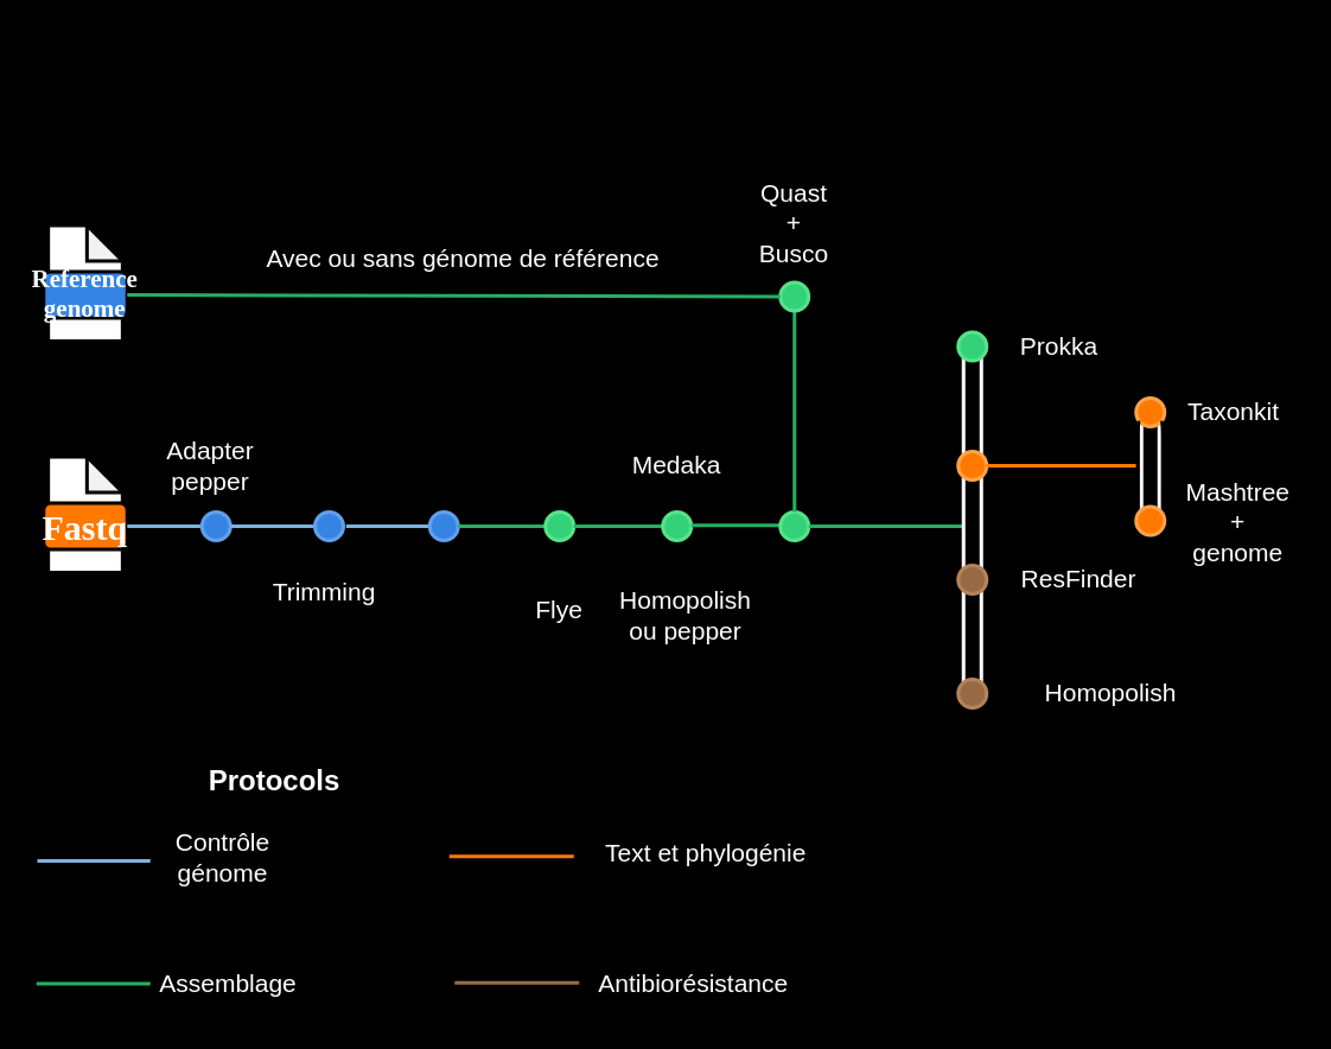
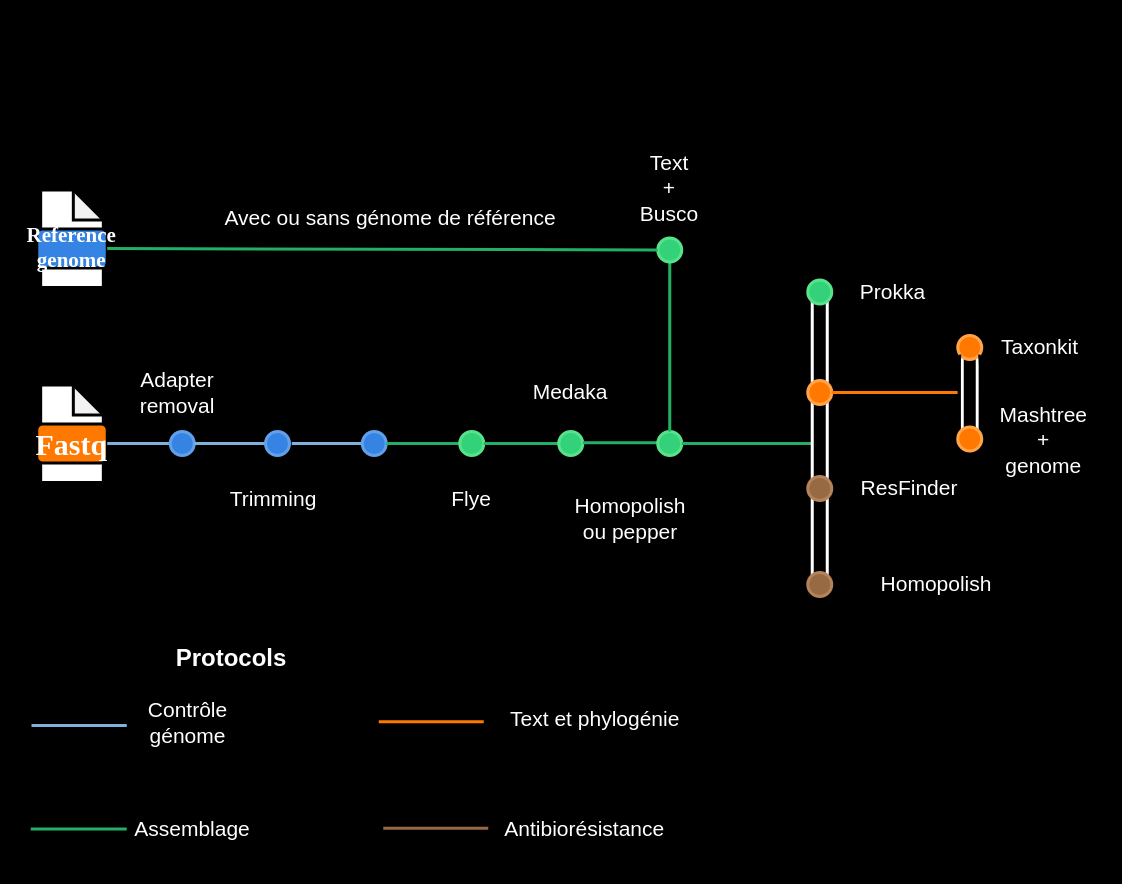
  <mxCell id="0" />
  <mxCell id="1" parent="0" />
  <mxCell id="2" value="" style="group" parent="1" vertex="1" connectable="0"><mxGeometry x="24" y="256" width="47" height="65" as="geometry" /></mxCell>
  <mxCell id="3" value="" style="shape=note;whiteSpace=wrap;html=1;backgroundOutline=1;darkOpacity=0.05;rounded=1;size=20;strokeWidth=2;" parent="2" vertex="1"><mxGeometry x="2.611" width="41.778" height="65" as="geometry" /></mxCell>
  <mxCell id="4" value="&lt;font data-font-src=&quot;https://fonts.googleapis.com/css?family=Maven+Pro&quot; face=&quot;Maven Pro&quot; color=&quot;#ffffff&quot;&gt;&lt;b&gt;&lt;font style=&quot;font-size: 20px;&quot;&gt;Fastq&lt;/font&gt;&lt;/b&gt;&lt;/font&gt;" style="rounded=1;whiteSpace=wrap;html=1;strokeWidth=2;fillColor=#ff7800;" parent="2" vertex="1"><mxGeometry y="26" width="47" height="26" as="geometry" /></mxCell>
  <mxCell id="5" value="" style="endArrow=none;html=1;rounded=1;strokeWidth=2;strokeColor=#7EB2DD;entryX=1;entryY=0.5;entryDx=0;entryDy=0;" parent="1" source="7" target="4" edge="1"><mxGeometry width="50" height="50" relative="1" as="geometry"><mxPoint x="116" y="295" as="sourcePoint" /><mxPoint x="334" y="-112" as="targetPoint" /></mxGeometry></mxCell>
  <mxCell id="6" value="" style="endArrow=none;html=1;rounded=1;strokeWidth=2;strokeColor=#7EB2DD;entryX=1;entryY=0.5;entryDx=0;entryDy=0;" parent="1" target="7" edge="1"><mxGeometry width="50" height="50" relative="1" as="geometry"><mxPoint x="116" y="295" as="sourcePoint" /><mxPoint x="71" y="295" as="targetPoint" /></mxGeometry></mxCell>
  <mxCell id="7" value="" style="ellipse;whiteSpace=wrap;html=1;aspect=fixed;rounded=1;rotation=90;strokeWidth=2;fillColor=#3584e4;strokeColor=#62A0EA;shadow=1;" parent="1" vertex="1"><mxGeometry x="113" y="287" width="16" height="16" as="geometry" /></mxCell>
- <mxCell id="8" value="&lt;font style=&quot;font-size: 14px;&quot; color=&quot;#ffffff&quot;&gt;Adapter pepper&lt;/font&gt;" style="text;strokeColor=none;align=center;fillColor=none;html=1;verticalAlign=middle;whiteSpace=wrap;rounded=0;" parent="1" vertex="1"><mxGeometry x="87.5" y="246" width="60" height="30" as="geometry" /></mxCell>
+ <mxCell id="8" value="&lt;font style=&quot;font-size: 14px;&quot; color=&quot;#ffffff&quot;&gt;Adapter removal&lt;/font&gt;" style="text;strokeColor=none;align=center;fillColor=none;html=1;verticalAlign=middle;whiteSpace=wrap;rounded=0;" parent="1" vertex="1"><mxGeometry x="87.5" y="246" width="60" height="30" as="geometry" /></mxCell>
  <mxCell id="9" value="" style="endArrow=none;html=1;rounded=1;strokeWidth=2;strokeColor=#7EB2DD;exitX=0.5;exitY=0;exitDx=0;exitDy=0;" parent="1" source="13" edge="1"><mxGeometry width="50" height="50" relative="1" as="geometry"><mxPoint x="144" y="299" as="sourcePoint" /><mxPoint x="182" y="295" as="targetPoint" /><Array as="points" /></mxGeometry></mxCell>
  <mxCell id="10" value="" style="endArrow=none;html=1;rounded=1;strokeWidth=2;strokeColor=#7EB2DD;exitX=0.5;exitY=0;exitDx=0;exitDy=0;" parent="1" source="7" target="13" edge="1"><mxGeometry width="50" height="50" relative="1" as="geometry"><mxPoint x="125" y="295" as="sourcePoint" /><mxPoint x="182" y="295" as="targetPoint" /><Array as="points" /></mxGeometry></mxCell>
  <mxCell id="11" style="edgeStyle=orthogonalEdgeStyle;rounded=0;orthogonalLoop=1;jettySize=auto;html=1;exitX=0;exitY=1;exitDx=0;exitDy=0;" parent="1" source="13" edge="1"><mxGeometry relative="1" as="geometry"><mxPoint x="240" y="305" as="targetPoint" /></mxGeometry></mxCell>
  <mxCell id="12" style="edgeStyle=orthogonalEdgeStyle;rounded=0;orthogonalLoop=1;jettySize=auto;html=1;exitX=0;exitY=1;exitDx=0;exitDy=0;" parent="1" source="13" edge="1"><mxGeometry relative="1" as="geometry"><mxPoint x="198" y="267" as="targetPoint" /></mxGeometry></mxCell>
  <mxCell id="13" value="" style="ellipse;whiteSpace=wrap;html=1;aspect=fixed;rounded=1;rotation=0;strokeWidth=2;fillColor=#3584e4;shadow=1;strokeColor=#62A0EA;gradientColor=none;gradientDirection=north;" parent="1" vertex="1"><mxGeometry x="176.5" y="287" width="16" height="16" as="geometry" /></mxCell>
  <mxCell id="14" value="&lt;font style=&quot;font-size: 14px;&quot; color=&quot;#ffffff&quot;&gt;Trimming&lt;/font&gt;" style="text;strokeColor=none;align=center;fillColor=none;html=1;verticalAlign=middle;whiteSpace=wrap;rounded=0;" parent="1" vertex="1"><mxGeometry x="152" y="317" width="60" height="30" as="geometry" /></mxCell>
  <mxCell id="15" value="" style="endArrow=none;html=1;rounded=1;strokeWidth=2;strokeColor=#7EB2DD;" parent="1" source="17" edge="1"><mxGeometry width="50" height="50" relative="1" as="geometry"><mxPoint x="194" y="295" as="sourcePoint" /><mxPoint x="253" y="295" as="targetPoint" /></mxGeometry></mxCell>
  <mxCell id="16" value="" style="endArrow=none;html=1;rounded=1;strokeWidth=2;strokeColor=#7EB2DD;" parent="1" target="17" edge="1"><mxGeometry width="50" height="50" relative="1" as="geometry"><mxPoint x="194" y="295" as="sourcePoint" /><mxPoint x="253" y="295" as="targetPoint" /></mxGeometry></mxCell>
  <mxCell id="17" value="" style="ellipse;whiteSpace=wrap;html=1;aspect=fixed;rounded=1;rotation=0;strokeWidth=2;fillColor=#3584e4;strokeColor=#62a0ea;" parent="1" vertex="1"><mxGeometry x="241" y="287" width="16" height="16" as="geometry" /></mxCell>
  <mxCell id="18" value="" style="endArrow=none;html=1;rounded=1;strokeWidth=2;strokeColor=#24B064;exitX=1;exitY=0.5;exitDx=0;exitDy=0;entryX=0;entryY=0.5;entryDx=0;entryDy=0;" parent="1" source="17" target="19" edge="1"><mxGeometry width="50" height="50" relative="1" as="geometry"><mxPoint x="376" y="112" as="sourcePoint" /><mxPoint x="303" y="295" as="targetPoint" /></mxGeometry></mxCell>
  <mxCell id="19" value="" style="ellipse;whiteSpace=wrap;html=1;aspect=fixed;rounded=1;rotation=0;strokeWidth=2;fillColor=#33d17a;strokeColor=#57e389;" parent="1" vertex="1"><mxGeometry x="306" y="287" width="16" height="16" as="geometry" /></mxCell>
- <mxCell id="20" value="&lt;font style=&quot;font-size: 14px;&quot; color=&quot;#ffffff&quot;&gt;Flye&lt;/font&gt;" style="text;strokeColor=none;align=center;fillColor=none;html=1;verticalAlign=middle;whiteSpace=wrap;rounded=0;" parent="1" vertex="1"><mxGeometry x="284" y="327" width="60" height="30" as="geometry" /></mxCell>
+ <mxCell id="20" value="&lt;font style=&quot;font-size: 14px;&quot; color=&quot;#ffffff&quot;&gt;Flye&lt;/font&gt;" style="text;strokeColor=none;align=center;fillColor=none;html=1;verticalAlign=middle;whiteSpace=wrap;rounded=0;" parent="1" vertex="1"><mxGeometry x="284" y="317" width="60" height="30" as="geometry" /></mxCell>
  <mxCell id="21" value="" style="endArrow=none;html=1;rounded=1;strokeWidth=2;strokeColor=#24B064;exitX=1;exitY=0.5;exitDx=0;exitDy=0;entryX=0;entryY=0.5;entryDx=0;entryDy=0;" parent="1" source="19" target="22" edge="1"><mxGeometry width="50" height="50" relative="1" as="geometry"><mxPoint x="376" y="232" as="sourcePoint" /><mxPoint x="360" y="295" as="targetPoint" /></mxGeometry></mxCell>
  <mxCell id="22" value="" style="ellipse;whiteSpace=wrap;html=1;aspect=fixed;rounded=1;rotation=0;strokeWidth=2;fillColor=#33d17a;strokeColor=#57e389;" parent="1" vertex="1"><mxGeometry x="372" y="287" width="16" height="16" as="geometry" /></mxCell>
  <mxCell id="23" value="&lt;font style=&quot;font-size: 14px;&quot; color=&quot;#ffffff&quot;&gt;Medaka&lt;/font&gt;" style="text;strokeColor=none;align=center;fillColor=none;html=1;verticalAlign=middle;whiteSpace=wrap;rounded=0;" parent="1" vertex="1"><mxGeometry x="350" y="246" width="60" height="30" as="geometry" /></mxCell>
  <mxCell id="24" value="" style="endArrow=none;html=1;rounded=1;strokeWidth=2;strokeColor=#24B064;exitX=1;exitY=0.5;exitDx=0;exitDy=0;entryX=0;entryY=0.5;entryDx=0;entryDy=0;" edge="1" parent="1"><mxGeometry width="50" height="50" relative="1" as="geometry"><mxPoint x="388" y="294.5" as="sourcePoint" /><mxPoint x="438" y="294.5" as="targetPoint" /></mxGeometry></mxCell>
  <mxCell id="25" value="Text" style="text;html=1;align=center;verticalAlign=middle;resizable=0;points=[];autosize=1;strokeColor=none;fillColor=none;" vertex="1" parent="1"><mxGeometry x="195" y="20" width="40" height="26" as="geometry" /></mxCell>
  <mxCell id="26" value="" style="ellipse;whiteSpace=wrap;html=1;aspect=fixed;rounded=1;rotation=0;strokeWidth=2;fillColor=#33d17a;strokeColor=#57E389;" vertex="1" parent="1"><mxGeometry x="438" y="287" width="16" height="16" as="geometry" /></mxCell>
- <mxCell id="27" value="&lt;div&gt;&lt;font style=&quot;font-size: 14px;&quot; color=&quot;#ffffff&quot;&gt;Homopolish ou pepper&lt;/font&gt;&lt;/div&gt;" style="text;strokeColor=none;align=center;fillColor=none;html=1;verticalAlign=middle;whiteSpace=wrap;rounded=0;" vertex="1" parent="1"><mxGeometry x="355" y="330" width="60" height="30" as="geometry" /></mxCell>
+ <mxCell id="27" value="&lt;div&gt;&lt;font style=&quot;font-size: 14px;&quot; color=&quot;#ffffff&quot;&gt;Homopolish ou pepper&lt;/font&gt;&lt;/div&gt;" style="text;strokeColor=none;align=center;fillColor=none;html=1;verticalAlign=middle;whiteSpace=wrap;rounded=0;" vertex="1" parent="1"><mxGeometry x="390" y="330" width="60" height="30" as="geometry" /></mxCell>
  <mxCell id="28" value="" style="group" vertex="1" connectable="0" parent="1"><mxGeometry x="24" y="126" width="47" height="65" as="geometry" /></mxCell>
  <mxCell id="29" value="" style="shape=note;whiteSpace=wrap;html=1;backgroundOutline=1;darkOpacity=0.05;rounded=1;size=20;strokeWidth=2;" vertex="1" parent="28"><mxGeometry x="2.611" width="41.778" height="65" as="geometry" /></mxCell>
  <mxCell id="30" value="&lt;div align=&quot;center&quot;&gt;&lt;font style=&quot;font-size: 14px;&quot; color=&quot;#ffffff&quot; face=&quot;Maven Pro&quot;&gt;&lt;b&gt;Reference genome&lt;/b&gt;&lt;/font&gt;&lt;br&gt;&lt;/div&gt;" style="rounded=1;whiteSpace=wrap;html=1;strokeWidth=2;fillColor=#3584e4;align=center;" vertex="1" parent="28"><mxGeometry y="26" width="47" height="26" as="geometry" /></mxCell>
  <mxCell id="31" value="" style="endArrow=none;html=1;rounded=1;strokeWidth=2;strokeColor=#24B064;entryX=0.5;entryY=0;entryDx=0;entryDy=0;exitX=0.5;exitY=1;exitDx=0;exitDy=0;" edge="1" parent="1" source="32" target="26"><mxGeometry width="50" height="50" relative="1" as="geometry"><mxPoint x="446" y="176" as="sourcePoint" /><mxPoint x="471" y="238" as="targetPoint" /></mxGeometry></mxCell>
  <mxCell id="32" value="" style="ellipse;whiteSpace=wrap;html=1;aspect=fixed;rounded=1;rotation=0;strokeWidth=2;fillColor=#33d17a;strokeColor=#57e389;" vertex="1" parent="1"><mxGeometry x="438" y="158" width="16" height="16" as="geometry" /></mxCell>
- <mxCell id="33" value="&lt;font style=&quot;font-size: 14px;&quot; color=&quot;#ffffff&quot;&gt;Quast &lt;br&gt;+ &lt;br&gt;Busco&lt;br&gt;&lt;/font&gt;" style="text;strokeColor=none;align=center;fillColor=none;html=1;verticalAlign=middle;whiteSpace=wrap;rounded=0;" vertex="1" parent="1"><mxGeometry x="416" y="110" width="60" height="30" as="geometry" /></mxCell>
+ <mxCell id="33" value="&lt;font style=&quot;font-size: 14px;&quot; color=&quot;#ffffff&quot;&gt;Text &lt;br&gt;+ &lt;br&gt;Busco&lt;br&gt;&lt;/font&gt;" style="text;strokeColor=none;align=center;fillColor=none;html=1;verticalAlign=middle;whiteSpace=wrap;rounded=0;" vertex="1" parent="1"><mxGeometry x="416" y="110" width="60" height="30" as="geometry" /></mxCell>
  <mxCell id="34" value="" style="endArrow=none;html=1;rounded=1;strokeWidth=2;strokeColor=#24B064;entryX=0;entryY=0.5;entryDx=0;entryDy=0;exitX=1;exitY=0.5;exitDx=0;exitDy=0;" edge="1" parent="1" source="30" target="32"><mxGeometry width="50" height="50" relative="1" as="geometry"><mxPoint x="87" y="166" as="sourcePoint" /><mxPoint x="290" y="216" as="targetPoint" /></mxGeometry></mxCell>
  <mxCell id="35" value="&lt;font style=&quot;font-size: 14px;&quot; color=&quot;#ffffff&quot;&gt;Avec ou sans génome de référence&lt;br&gt;&lt;/font&gt;" style="text;strokeColor=none;align=center;fillColor=none;html=1;verticalAlign=middle;whiteSpace=wrap;rounded=0;" vertex="1" parent="1"><mxGeometry x="132" y="130" width="256" height="30" as="geometry" /></mxCell>
  <mxCell id="36" value="" style="endArrow=none;html=1;rounded=1;strokeWidth=2;strokeColor=#24B064;exitX=1;exitY=0.5;exitDx=0;exitDy=0;" edge="1" parent="1" source="26"><mxGeometry width="50" height="50" relative="1" as="geometry"><mxPoint x="464" y="304.5" as="sourcePoint" /><mxPoint x="541" y="295" as="targetPoint" /></mxGeometry></mxCell>
  <mxCell id="37" value="" style="rounded=0;whiteSpace=wrap;html=1;strokeColor=#FFFFFF;strokeWidth=2;fillColor=#000000;" vertex="1" parent="1"><mxGeometry x="541" y="191" width="10" height="202" as="geometry" /></mxCell>
  <mxCell id="38" value="" style="ellipse;whiteSpace=wrap;html=1;aspect=fixed;rounded=1;rotation=0;strokeWidth=2;fillColor=#33d17a;strokeColor=#57E389;" vertex="1" parent="1"><mxGeometry x="538" y="186" width="16" height="16" as="geometry" /></mxCell>
  <mxCell id="39" value="" style="ellipse;whiteSpace=wrap;html=1;aspect=fixed;rounded=1;rotation=0;strokeWidth=2;fillColor=#FF7800;strokeColor=#FFA348;" vertex="1" parent="1"><mxGeometry x="538" y="253" width="16" height="16" as="geometry" /></mxCell>
  <mxCell id="40" value="" style="ellipse;whiteSpace=wrap;html=1;aspect=fixed;rounded=1;rotation=0;strokeWidth=2;fillColor=#986A44;strokeColor=#B5835A;" vertex="1" parent="1"><mxGeometry x="538" y="381" width="16" height="16" as="geometry" /></mxCell>
  <mxCell id="41" value="" style="ellipse;whiteSpace=wrap;html=1;aspect=fixed;rounded=1;rotation=0;strokeWidth=2;fillColor=#986A44;strokeColor=#B5835A;" vertex="1" parent="1"><mxGeometry x="538" y="317" width="16" height="16" as="geometry" /></mxCell>
  <mxCell id="42" value="&lt;font style=&quot;font-size: 14px;&quot; color=&quot;#ffffff&quot;&gt;Prokka&lt;/font&gt;" style="text;strokeColor=none;align=center;fillColor=none;html=1;verticalAlign=middle;whiteSpace=wrap;rounded=0;" vertex="1" parent="1"><mxGeometry x="565" y="179" width="60" height="30" as="geometry" /></mxCell>
  <mxCell id="43" value="" style="endArrow=none;html=1;rounded=1;strokeWidth=2;strokeColor=#FF7800;exitX=1;exitY=0.5;exitDx=0;exitDy=0;" edge="1" parent="1" source="39"><mxGeometry width="50" height="50" relative="1" as="geometry"><mxPoint x="594" y="269" as="sourcePoint" /><mxPoint x="639" y="261" as="targetPoint" /><Array as="points"><mxPoint x="591" y="261" /></Array></mxGeometry></mxCell>
  <mxCell id="44" value="&lt;font style=&quot;font-size: 14px;&quot; color=&quot;#ffffff&quot;&gt;ResFinder&lt;/font&gt;" style="text;strokeColor=none;align=center;fillColor=none;html=1;verticalAlign=middle;whiteSpace=wrap;rounded=0;" vertex="1" parent="1"><mxGeometry x="576" y="310" width="60" height="30" as="geometry" /></mxCell>
  <mxCell id="45" value="&lt;font style=&quot;font-size: 14px;&quot; color=&quot;#ffffff&quot;&gt;Homopolish&lt;/font&gt;" style="text;strokeColor=none;align=center;fillColor=none;html=1;verticalAlign=middle;whiteSpace=wrap;rounded=0;" vertex="1" parent="1"><mxGeometry x="594" y="374" width="60" height="30" as="geometry" /></mxCell>
  <mxCell id="46" value="" style="group" vertex="1" connectable="0" parent="1"><mxGeometry x="636" y="235" width="20" height="67" as="geometry" /></mxCell>
  <mxCell id="47" value="" style="rounded=0;whiteSpace=wrap;html=1;strokeColor=#FFFFFF;strokeWidth=2;fillColor=#000000;" vertex="1" parent="46"><mxGeometry x="5" y="-3" width="10" height="54" as="geometry" /></mxCell>
  <mxCell id="48" value="" style="ellipse;whiteSpace=wrap;html=1;aspect=fixed;rounded=1;rotation=0;strokeWidth=2;fillColor=#FF7800;strokeColor=#FFA348;" vertex="1" parent="46"><mxGeometry x="2" y="49" width="16" height="16" as="geometry" /></mxCell>
  <mxCell id="49" value="" style="ellipse;whiteSpace=wrap;html=1;aspect=fixed;rounded=1;rotation=0;strokeWidth=2;fillColor=#FF7800;strokeColor=#FFA348;" vertex="1" parent="1"><mxGeometry x="638" y="223" width="16" height="16" as="geometry" /></mxCell>
  <mxCell id="50" style="edgeStyle=orthogonalEdgeStyle;rounded=1;orthogonalLoop=1;jettySize=auto;html=1;exitX=0;exitY=1;exitDx=0;exitDy=0;entryX=0;entryY=0;entryDx=0;entryDy=0;strokeWidth=2;endArrow=none;endFill=0;" edge="1" parent="1" source="49"><mxGeometry relative="1" as="geometry"><mxPoint x="638.929" y="284.929" as="targetPoint" /><Array as="points"><mxPoint x="639" y="237" /></Array></mxGeometry></mxCell>
  <mxCell id="51" style="edgeStyle=orthogonalEdgeStyle;rounded=1;orthogonalLoop=1;jettySize=auto;html=1;exitX=1;exitY=1;exitDx=0;exitDy=0;entryX=1;entryY=0;entryDx=0;entryDy=0;endArrow=none;endFill=0;strokeWidth=2;" edge="1" parent="1" source="49"><mxGeometry relative="1" as="geometry"><mxPoint x="653.071" y="284.929" as="targetPoint" /><Array as="points"><mxPoint x="653" y="237" /></Array></mxGeometry></mxCell>
  <mxCell id="52" value="&lt;font style=&quot;font-size: 14px;&quot; color=&quot;#ffffff&quot;&gt;Taxonkit&lt;/font&gt;" style="text;strokeColor=none;align=center;fillColor=none;html=1;verticalAlign=middle;whiteSpace=wrap;rounded=0;" vertex="1" parent="1"><mxGeometry x="663" y="216" width="60" height="30" as="geometry" /></mxCell>
  <mxCell id="53" value="&lt;font style=&quot;font-size: 14px;&quot; color=&quot;#ffffff&quot;&gt;Mashtree + genome&lt;br&gt;&lt;/font&gt;" style="text;strokeColor=none;align=center;fillColor=none;html=1;verticalAlign=middle;whiteSpace=wrap;rounded=0;" vertex="1" parent="1"><mxGeometry x="665" y="277" width="61" height="31" as="geometry" /></mxCell>
  <mxCell id="54" value="&lt;font style=&quot;font-size: 16px;&quot; color=&quot;#ffffff&quot;&gt;&lt;b&gt;Protocols&lt;/b&gt;&lt;/font&gt;" style="text;strokeColor=none;align=center;fillColor=none;html=1;verticalAlign=middle;whiteSpace=wrap;rounded=0;" vertex="1" parent="1"><mxGeometry x="124" y="423" width="60" height="30" as="geometry" /></mxCell>
  <mxCell id="55" value="" style="endArrow=none;html=1;rounded=1;strokeWidth=2;strokeColor=#7EB2DD;" edge="1" parent="1"><mxGeometry width="50" height="50" relative="1" as="geometry"><mxPoint x="84" y="483" as="sourcePoint" /><mxPoint x="20.5" y="483" as="targetPoint" /></mxGeometry></mxCell>
  <mxCell id="56" value="" style="endArrow=none;html=1;rounded=1;strokeWidth=2;strokeColor=#24B064;exitX=1;exitY=0.5;exitDx=0;exitDy=0;" edge="1" parent="1"><mxGeometry width="50" height="50" relative="1" as="geometry"><mxPoint x="20" y="552" as="sourcePoint" /><mxPoint x="84" y="552" as="targetPoint" /></mxGeometry></mxCell>
  <mxCell id="57" value="" style="endArrow=none;html=1;rounded=1;strokeWidth=2;strokeColor=#FF7800;" edge="1" parent="1"><mxGeometry width="50" height="50" relative="1" as="geometry"><mxPoint x="252" y="480.5" as="sourcePoint" /><mxPoint x="322" y="480.5" as="targetPoint" /><Array as="points"><mxPoint x="297" y="480.5" /></Array></mxGeometry></mxCell>
  <mxCell id="58" value="" style="endArrow=none;html=1;rounded=1;strokeWidth=2;strokeColor=#986A44;" edge="1" parent="1"><mxGeometry width="50" height="50" relative="1" as="geometry"><mxPoint x="255" y="551.5" as="sourcePoint" /><mxPoint x="325" y="551.5" as="targetPoint" /><Array as="points"><mxPoint x="300" y="551.5" /></Array></mxGeometry></mxCell>
  <mxCell id="59" value="&lt;font style=&quot;font-size: 14px;&quot; color=&quot;#ffffff&quot;&gt;Contrôle génome&lt;br&gt;&lt;/font&gt;" style="text;strokeColor=none;align=center;fillColor=none;html=1;verticalAlign=middle;whiteSpace=wrap;rounded=0;" vertex="1" parent="1"><mxGeometry x="95" y="466" width="60" height="30" as="geometry" /></mxCell>
  <mxCell id="60" value="&lt;font style=&quot;font-size: 14px;&quot; color=&quot;#ffffff&quot;&gt;Assemblage&lt;/font&gt;" style="text;strokeColor=none;align=center;fillColor=none;html=1;verticalAlign=middle;whiteSpace=wrap;rounded=0;" vertex="1" parent="1"><mxGeometry x="98" y="537" width="60" height="30" as="geometry" /></mxCell>
  <mxCell id="61" value="&lt;font style=&quot;font-size: 14px;&quot; color=&quot;#ffffff&quot;&gt;Text et phylogénie&lt;br&gt;&lt;/font&gt;" style="text;strokeColor=none;align=center;fillColor=none;html=1;verticalAlign=middle;whiteSpace=wrap;rounded=0;" vertex="1" parent="1"><mxGeometry x="330" y="464" width="133" height="30" as="geometry" /></mxCell>
  <mxCell id="62" value="&lt;font style=&quot;font-size: 14px;&quot; color=&quot;#ffffff&quot;&gt;Antibiorésistance&lt;/font&gt;" style="text;strokeColor=none;align=center;fillColor=none;html=1;verticalAlign=middle;whiteSpace=wrap;rounded=0;" vertex="1" parent="1"><mxGeometry x="323" y="537" width="133" height="30" as="geometry" /></mxCell>
